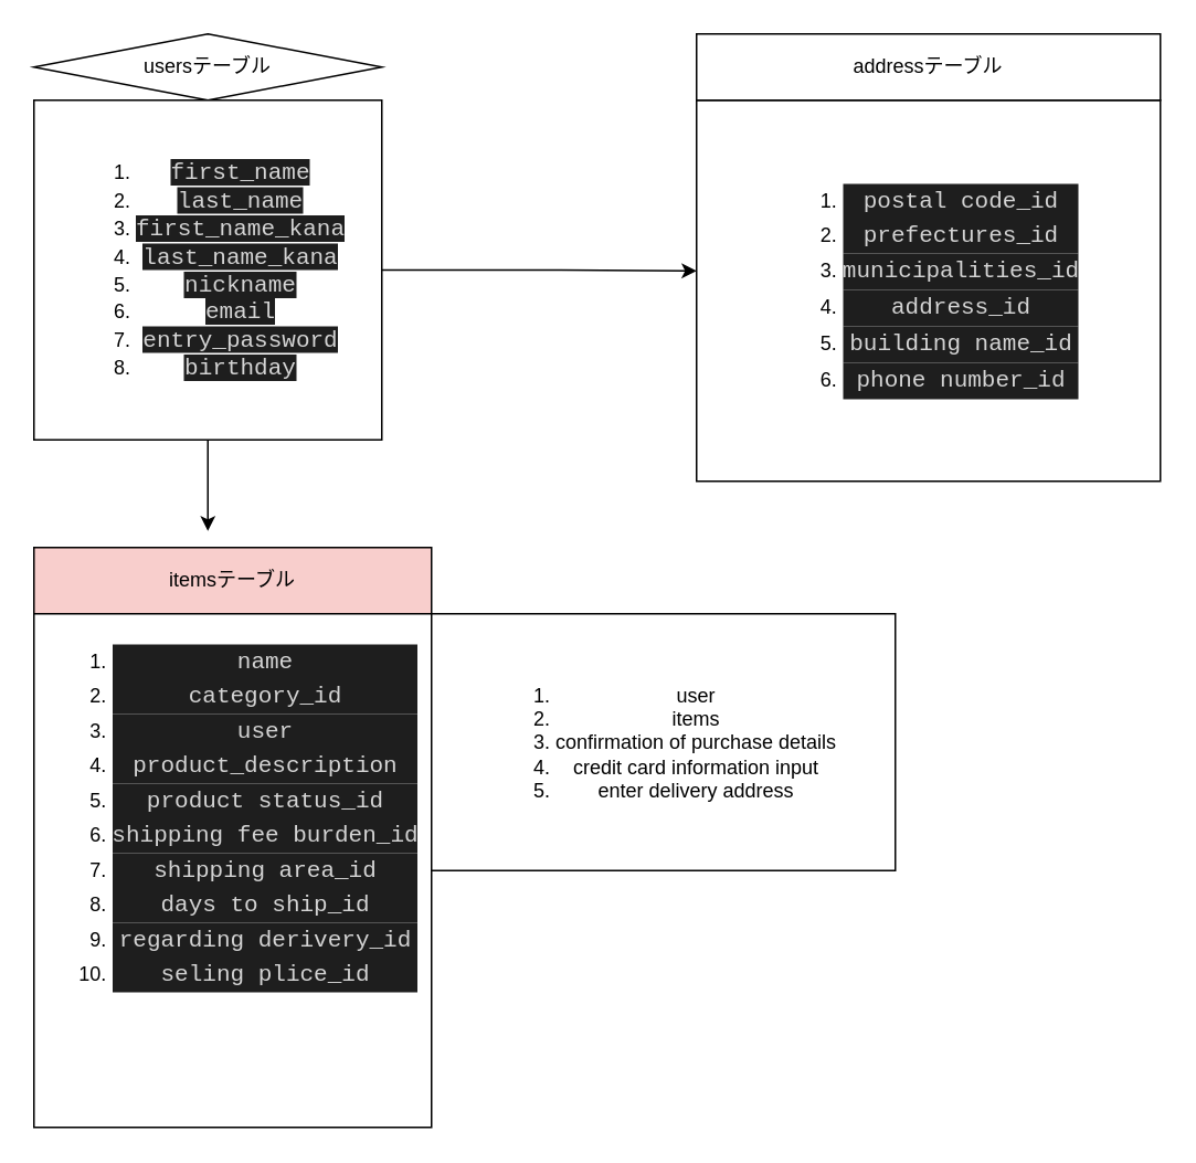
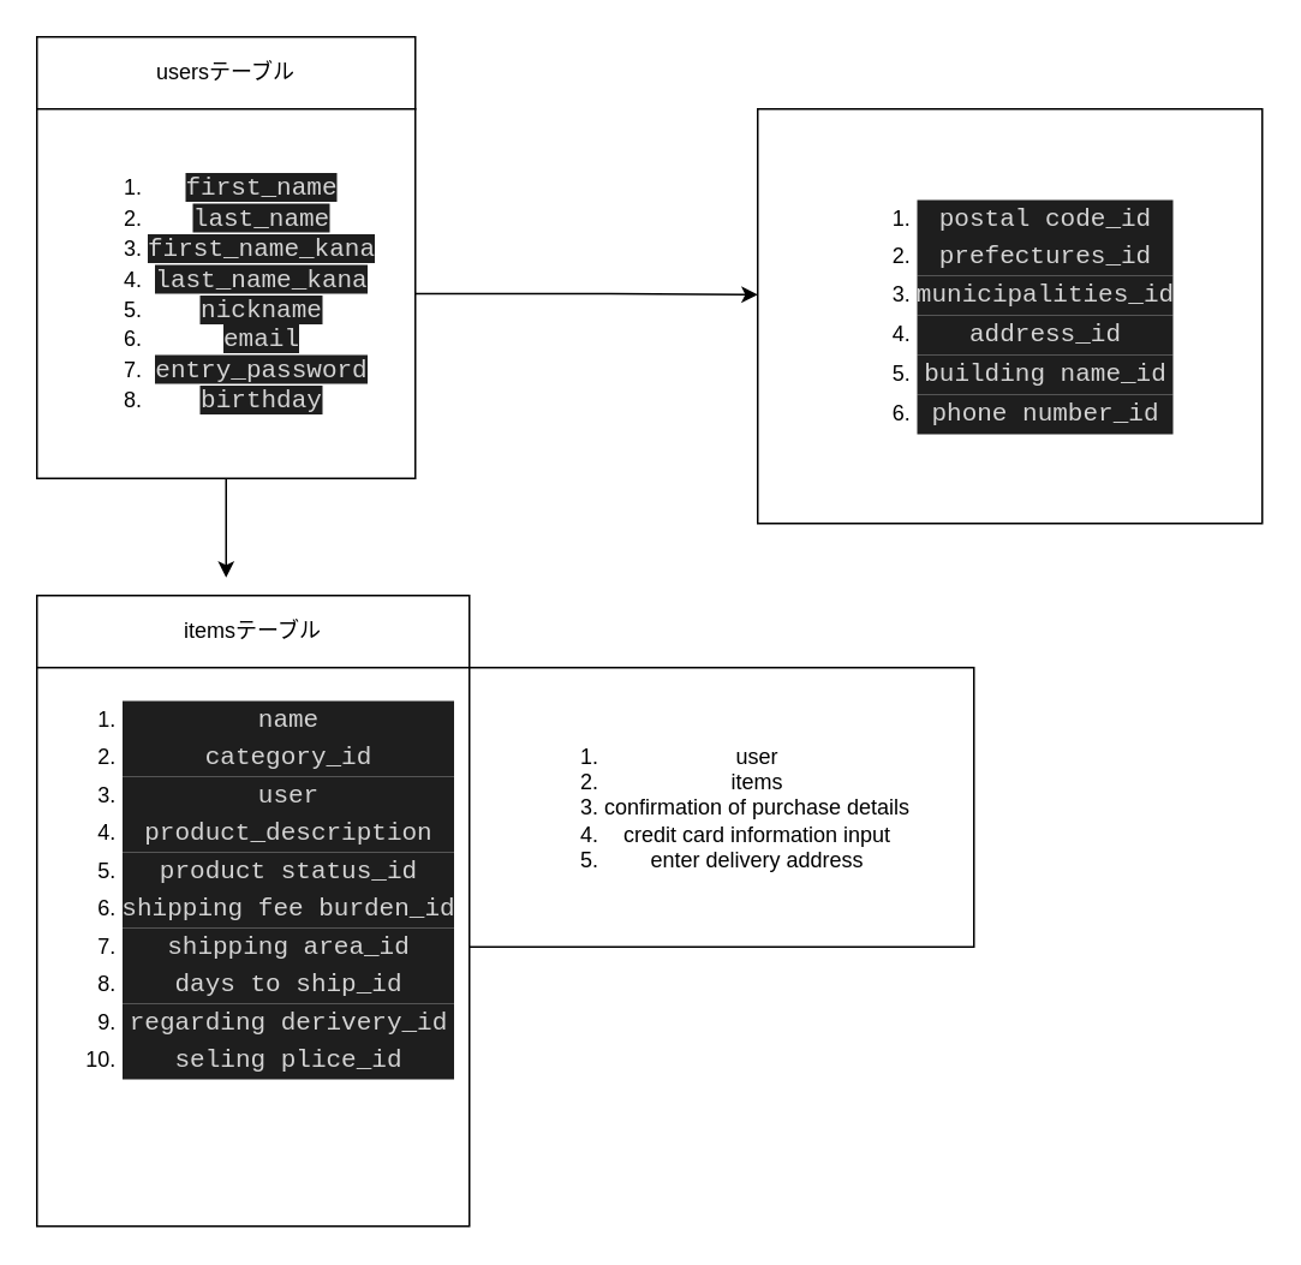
  <mxCell id="0" />
  <mxCell id="1" parent="0" />
  <mxCell id="2" style="edgeStyle=orthogonalEdgeStyle;rounded=0;orthogonalLoop=1;jettySize=auto;html=1;" edge="1" parent="1" source="3" target="6"><mxGeometry relative="1" as="geometry" /></mxCell>
- <mxCell id="3" value="usersテーブル" style="rhombus;whiteSpace=wrap;html=1;sketch=0;" parent="1" vertex="1"><mxGeometry x="20" y="20" width="210" height="40" as="geometry" /></mxCell>
+ <mxCell id="3" value="usersテーブル" style="rounded=0;whiteSpace=wrap;html=1;sketch=0;" parent="1" vertex="1"><mxGeometry x="20" y="20" width="210" height="40" as="geometry" /></mxCell>
  <mxCell id="4" style="edgeStyle=orthogonalEdgeStyle;rounded=0;orthogonalLoop=1;jettySize=auto;html=1;" edge="1" parent="1" source="6"><mxGeometry relative="1" as="geometry"><mxPoint x="125" y="320" as="targetPoint" /></mxGeometry></mxCell>
  <mxCell id="5" style="edgeStyle=orthogonalEdgeStyle;rounded=0;orthogonalLoop=1;jettySize=auto;html=1;entryX=0;entryY=0.448;entryDx=0;entryDy=0;entryPerimeter=0;" edge="1" parent="1" source="6" target="9"><mxGeometry relative="1" as="geometry" /></mxCell>
  <mxCell id="6" value="&lt;ol&gt;&lt;li&gt;&lt;font color=&quot;#d4d4d4&quot; face=&quot;ricty diminished, menlo, monaco, courier new, monospace&quot;&gt;&lt;span style=&quot;font-size: 14px ; background-color: rgb(30 , 30 , 30)&quot;&gt;first_name&lt;/span&gt;&lt;/font&gt;&lt;/li&gt;&lt;li&gt;&lt;font color=&quot;#d4d4d4&quot; face=&quot;ricty diminished, menlo, monaco, courier new, monospace&quot;&gt;&lt;span style=&quot;font-size: 14px ; background-color: rgb(30 , 30 , 30)&quot;&gt;last_name&lt;/span&gt;&lt;/font&gt;&lt;/li&gt;&lt;li&gt;&lt;font color=&quot;#d4d4d4&quot; face=&quot;ricty diminished, menlo, monaco, courier new, monospace&quot;&gt;&lt;span style=&quot;font-size: 14px ; background-color: rgb(30 , 30 , 30)&quot;&gt;first_name_kana&lt;/span&gt;&lt;/font&gt;&lt;/li&gt;&lt;li&gt;&lt;font color=&quot;#d4d4d4&quot; face=&quot;ricty diminished, menlo, monaco, courier new, monospace&quot;&gt;&lt;span style=&quot;font-size: 14px ; background-color: rgb(30 , 30 , 30)&quot;&gt;last_name_kana&lt;/span&gt;&lt;/font&gt;&lt;/li&gt;&lt;li&gt;&lt;font color=&quot;#d4d4d4&quot; face=&quot;ricty diminished, menlo, monaco, courier new, monospace&quot;&gt;&lt;span style=&quot;font-size: 14px ; background-color: rgb(30 , 30 , 30)&quot;&gt;nickname&lt;/span&gt;&lt;/font&gt;&lt;/li&gt;&lt;li&gt;&lt;font color=&quot;#d4d4d4&quot; face=&quot;ricty diminished, menlo, monaco, courier new, monospace&quot;&gt;&lt;span style=&quot;font-size: 14px ; background-color: rgb(30 , 30 , 30)&quot;&gt;email&lt;/span&gt;&lt;/font&gt;&lt;/li&gt;&lt;li&gt;&lt;font color=&quot;#d4d4d4&quot; face=&quot;ricty diminished, menlo, monaco, courier new, monospace&quot;&gt;&lt;span style=&quot;font-size: 14px ; background-color: rgb(30 , 30 , 30)&quot;&gt;entry_password&lt;/span&gt;&lt;/font&gt;&lt;/li&gt;&lt;li&gt;&lt;font color=&quot;#d4d4d4&quot; face=&quot;ricty diminished, menlo, monaco, courier new, monospace&quot;&gt;&lt;span style=&quot;font-size: 14px ; background-color: rgb(30 , 30 , 30)&quot;&gt;birthday&lt;/span&gt;&lt;/font&gt;&lt;/li&gt;&lt;/ol&gt;" style="rounded=0;whiteSpace=wrap;html=1;sketch=0;" parent="1" vertex="1"><mxGeometry x="20" y="60" width="210" height="205" as="geometry" /></mxCell>
- <mxCell id="7" value="itemsテーブル" style="rounded=0;whiteSpace=wrap;html=1;sketch=0;fillColor=#f8cecc;" parent="1" vertex="1"><mxGeometry x="20" y="330" width="240" height="40" as="geometry" /></mxCell>
+ <mxCell id="7" value="itemsテーブル" style="rounded=0;whiteSpace=wrap;html=1;sketch=0;" parent="1" vertex="1"><mxGeometry x="20" y="330" width="240" height="40" as="geometry" /></mxCell>
  <mxCell id="8" value="&lt;ol&gt;&lt;li&gt;&lt;div style=&quot;color: rgb(212 , 212 , 212) ; background-color: rgb(30 , 30 , 30) ; font-family: &amp;#34;ricty diminished&amp;#34; , &amp;#34;menlo&amp;#34; , &amp;#34;monaco&amp;#34; , &amp;#34;courier new&amp;#34; , monospace ; font-size: 14px ; line-height: 21px&quot;&gt;name&lt;/div&gt;&lt;/li&gt;&lt;li&gt;&lt;div style=&quot;color: rgb(212 , 212 , 212) ; background-color: rgb(30 , 30 , 30) ; font-family: &amp;#34;ricty diminished&amp;#34; , &amp;#34;menlo&amp;#34; , &amp;#34;monaco&amp;#34; , &amp;#34;courier new&amp;#34; , monospace ; font-size: 14px ; line-height: 21px&quot;&gt;category_id&lt;/div&gt;&lt;/li&gt;&lt;li&gt;&lt;div style=&quot;color: rgb(212 , 212 , 212) ; background-color: rgb(30 , 30 , 30) ; font-family: &amp;#34;ricty diminished&amp;#34; , &amp;#34;menlo&amp;#34; , &amp;#34;monaco&amp;#34; , &amp;#34;courier new&amp;#34; , monospace ; font-size: 14px ; line-height: 21px&quot;&gt;user&lt;/div&gt;&lt;/li&gt;&lt;li&gt;&lt;div style=&quot;color: rgb(212 , 212 , 212) ; background-color: rgb(30 , 30 , 30) ; font-family: &amp;#34;ricty diminished&amp;#34; , &amp;#34;menlo&amp;#34; , &amp;#34;monaco&amp;#34; , &amp;#34;courier new&amp;#34; , monospace ; font-size: 14px ; line-height: 21px&quot;&gt;product_description&lt;/div&gt;&lt;/li&gt;&lt;li&gt;&lt;div style=&quot;color: rgb(212 , 212 , 212) ; background-color: rgb(30 , 30 , 30) ; font-family: &amp;#34;ricty diminished&amp;#34; , &amp;#34;menlo&amp;#34; , &amp;#34;monaco&amp;#34; , &amp;#34;courier new&amp;#34; , monospace ; font-size: 14px ; line-height: 21px&quot;&gt;product status_id&lt;/div&gt;&lt;/li&gt;&lt;li&gt;&lt;div style=&quot;color: rgb(212 , 212 , 212) ; background-color: rgb(30 , 30 , 30) ; font-family: &amp;#34;ricty diminished&amp;#34; , &amp;#34;menlo&amp;#34; , &amp;#34;monaco&amp;#34; , &amp;#34;courier new&amp;#34; , monospace ; font-size: 14px ; line-height: 21px&quot;&gt;shipping fee burden_id&lt;/div&gt;&lt;/li&gt;&lt;li&gt;&lt;div style=&quot;color: rgb(212 , 212 , 212) ; background-color: rgb(30 , 30 , 30) ; font-family: &amp;#34;ricty diminished&amp;#34; , &amp;#34;menlo&amp;#34; , &amp;#34;monaco&amp;#34; , &amp;#34;courier new&amp;#34; , monospace ; font-size: 14px ; line-height: 21px&quot;&gt;shipping area_id&lt;/div&gt;&lt;/li&gt;&lt;li&gt;&lt;div style=&quot;color: rgb(212 , 212 , 212) ; background-color: rgb(30 , 30 , 30) ; font-family: &amp;#34;ricty diminished&amp;#34; , &amp;#34;menlo&amp;#34; , &amp;#34;monaco&amp;#34; , &amp;#34;courier new&amp;#34; , monospace ; font-size: 14px ; line-height: 21px&quot;&gt;days to ship_id&lt;/div&gt;&lt;/li&gt;&lt;li&gt;&lt;div style=&quot;color: rgb(212 , 212 , 212) ; background-color: rgb(30 , 30 , 30) ; font-family: &amp;#34;ricty diminished&amp;#34; , &amp;#34;menlo&amp;#34; , &amp;#34;monaco&amp;#34; , &amp;#34;courier new&amp;#34; , monospace ; font-size: 14px ; line-height: 21px&quot;&gt;regarding derivery_id&lt;/div&gt;&lt;/li&gt;&lt;li&gt;&lt;div style=&quot;color: rgb(212 , 212 , 212) ; background-color: rgb(30 , 30 , 30) ; font-family: &amp;#34;ricty diminished&amp;#34; , &amp;#34;menlo&amp;#34; , &amp;#34;monaco&amp;#34; , &amp;#34;courier new&amp;#34; , monospace ; font-size: 14px ; line-height: 21px&quot;&gt;seling plice_id&lt;/div&gt;&lt;/li&gt;&lt;/ol&gt;" style="rounded=0;whiteSpace=wrap;html=1;sketch=0;align=center;verticalAlign=top;" parent="1" vertex="1"><mxGeometry x="20" y="370" width="240" height="310" as="geometry" /></mxCell>
  <mxCell id="9" value="&lt;ol&gt;&lt;li&gt;&lt;div style=&quot;color: rgb(212 , 212 , 212) ; background-color: rgb(30 , 30 , 30) ; font-family: &amp;#34;ricty diminished&amp;#34; , &amp;#34;menlo&amp;#34; , &amp;#34;monaco&amp;#34; , &amp;#34;courier new&amp;#34; , monospace ; font-size: 14px ; line-height: 21px&quot;&gt;postal code_id&lt;/div&gt;&lt;/li&gt;&lt;li&gt;&lt;div style=&quot;color: rgb(212 , 212 , 212) ; background-color: rgb(30 , 30 , 30) ; font-family: &amp;#34;ricty diminished&amp;#34; , &amp;#34;menlo&amp;#34; , &amp;#34;monaco&amp;#34; , &amp;#34;courier new&amp;#34; , monospace ; font-size: 14px ; line-height: 21px&quot;&gt;prefectures_id&lt;/div&gt;&lt;/li&gt;&lt;li&gt;&lt;div style=&quot;background-color: rgb(30 , 30 , 30) ; line-height: 21px&quot;&gt;&lt;font color=&quot;#d4d4d4&quot; face=&quot;ricty diminished, menlo, monaco, courier new, monospace&quot;&gt;&lt;span style=&quot;font-size: 14px&quot;&gt;municipalities_id&lt;/span&gt;&lt;/font&gt;&lt;br&gt;&lt;/div&gt;&lt;/li&gt;&lt;li&gt;&lt;div style=&quot;background-color: rgb(30 , 30 , 30) ; line-height: 21px&quot;&gt;&lt;font color=&quot;#d4d4d4&quot; face=&quot;ricty diminished, menlo, monaco, courier new, monospace&quot;&gt;&lt;span style=&quot;font-size: 14px&quot;&gt;address_id&lt;/span&gt;&lt;br&gt;&lt;/font&gt;&lt;/div&gt;&lt;/li&gt;&lt;li&gt;&lt;div style=&quot;background-color: rgb(30 , 30 , 30) ; line-height: 21px&quot;&gt;&lt;font color=&quot;#d4d4d4&quot; face=&quot;ricty diminished, menlo, monaco, courier new, monospace&quot;&gt;&lt;span style=&quot;font-size: 14px&quot;&gt;building name_id&lt;/span&gt;&lt;br&gt;&lt;/font&gt;&lt;/div&gt;&lt;/li&gt;&lt;li&gt;&lt;div style=&quot;background-color: rgb(30 , 30 , 30) ; line-height: 21px&quot;&gt;&lt;font color=&quot;#d4d4d4&quot; face=&quot;ricty diminished, menlo, monaco, courier new, monospace&quot;&gt;&lt;span style=&quot;font-size: 14px&quot;&gt;phone number_id&lt;/span&gt;&lt;br&gt;&lt;/font&gt;&lt;/div&gt;&lt;/li&gt;&lt;/ol&gt;" style="rounded=0;whiteSpace=wrap;html=1;sketch=0;align=center;labelPosition=center;verticalLabelPosition=middle;verticalAlign=middle;" parent="1" vertex="1"><mxGeometry x="420" y="60" width="280" height="230" as="geometry" /></mxCell>
- <mxCell id="10" value="addressテーブル" style="whiteSpace=wrap;html=1;rounded=0;sketch=0;align=center;" parent="1" vertex="1"><mxGeometry x="420" y="20" width="280" height="40" as="geometry" /></mxCell>
  <mxCell id="11" value="&lt;ol&gt;&lt;li&gt;user&lt;/li&gt;&lt;li&gt;items&lt;/li&gt;&lt;li&gt;confirmation of purchase details&lt;br&gt;&lt;/li&gt;&lt;li&gt;credit card information input&lt;br&gt;&lt;/li&gt;&lt;li&gt;enter delivery address&lt;br&gt;&lt;/li&gt;&lt;/ol&gt;" style="whiteSpace=wrap;html=1;" vertex="1" parent="1"><mxGeometry x="260" y="370" width="280" height="155" as="geometry" /></mxCell>
